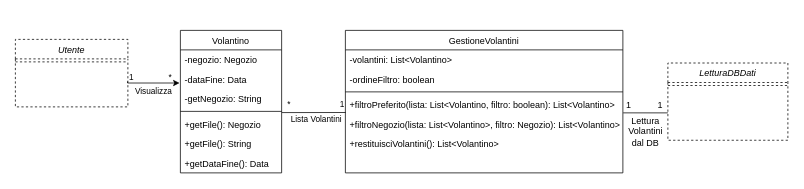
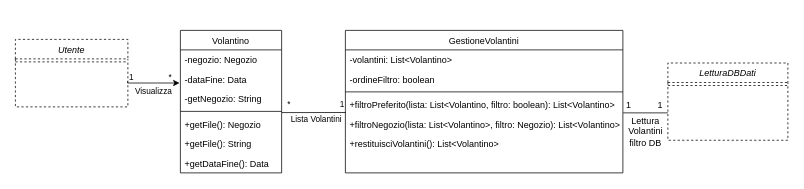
  <mxCell id="0" />
  <mxCell id="1" parent="0" />
  <mxCell id="2" value="Volantino" style="swimlane;fontStyle=0;align=center;verticalAlign=top;childLayout=stackLayout;horizontal=1;startSize=26;horizontalStack=0;resizeParent=1;resizeLast=0;collapsible=1;marginBottom=0;rounded=0;shadow=0;strokeWidth=1;" vertex="1" parent="1"><mxGeometry x="240" y="40" width="135" height="190" as="geometry"><mxRectangle x="-1070" y="-380" width="170" height="26" as="alternateBounds" /></mxGeometry></mxCell>
  <mxCell id="3" value="-negozio: Negozio" style="text;align=left;verticalAlign=top;spacingLeft=4;spacingRight=4;overflow=hidden;rotatable=0;points=[[0,0.5],[1,0.5]];portConstraint=eastwest;" vertex="1" parent="2"><mxGeometry y="26" width="135" height="26" as="geometry" /></mxCell>
  <mxCell id="4" value="-dataFine: Data" style="text;align=left;verticalAlign=top;spacingLeft=4;spacingRight=4;overflow=hidden;rotatable=0;points=[[0,0.5],[1,0.5]];portConstraint=eastwest;rounded=0;shadow=0;html=0;" vertex="1" parent="2"><mxGeometry y="52" width="135" height="26" as="geometry" /></mxCell>
  <mxCell id="5" value="-getNegozio: String" style="text;align=left;verticalAlign=top;spacingLeft=4;spacingRight=4;overflow=hidden;rotatable=0;points=[[0,0.5],[1,0.5]];portConstraint=eastwest;rounded=0;shadow=0;html=0;" vertex="1" parent="2"><mxGeometry y="78" width="135" height="26" as="geometry" /></mxCell>
  <mxCell id="6" value="" style="line;html=1;strokeWidth=1;align=left;verticalAlign=middle;spacingTop=-1;spacingLeft=3;spacingRight=3;rotatable=0;labelPosition=right;points=[];portConstraint=eastwest;" vertex="1" parent="2"><mxGeometry y="104" width="135" height="8" as="geometry" /></mxCell>
  <mxCell id="7" value="+getFile(): Negozio" style="text;align=left;verticalAlign=top;spacingLeft=4;spacingRight=4;overflow=hidden;rotatable=0;points=[[0,0.5],[1,0.5]];portConstraint=eastwest;fontStyle=0" vertex="1" parent="2"><mxGeometry y="112" width="135" height="26" as="geometry" /></mxCell>
  <mxCell id="8" value="+getFile(): String" style="text;align=left;verticalAlign=top;spacingLeft=4;spacingRight=4;overflow=hidden;rotatable=0;points=[[0,0.5],[1,0.5]];portConstraint=eastwest;fontStyle=0" vertex="1" parent="2"><mxGeometry y="138" width="135" height="26" as="geometry" /></mxCell>
  <mxCell id="9" value="+getDataFine(): Data" style="text;align=left;verticalAlign=top;spacingLeft=4;spacingRight=4;overflow=hidden;rotatable=0;points=[[0,0.5],[1,0.5]];portConstraint=eastwest;fontStyle=0" vertex="1" parent="2"><mxGeometry y="164" width="135" height="26" as="geometry" /></mxCell>
  <mxCell id="10" value="GestioneVolantini" style="swimlane;fontStyle=0;align=center;verticalAlign=top;childLayout=stackLayout;horizontal=1;startSize=26;horizontalStack=0;resizeParent=1;resizeLast=0;collapsible=1;marginBottom=0;rounded=0;shadow=0;strokeWidth=1;" vertex="1" parent="1"><mxGeometry x="460" y="40" width="370" height="190" as="geometry"><mxRectangle x="-1290" y="119" width="170" height="26" as="alternateBounds" /></mxGeometry></mxCell>
  <mxCell id="11" value="-volantini: List&lt;Volantino&gt;" style="text;align=left;verticalAlign=top;spacingLeft=4;spacingRight=4;overflow=hidden;rotatable=0;points=[[0,0.5],[1,0.5]];portConstraint=eastwest;" vertex="1" parent="10"><mxGeometry y="26" width="370" height="26" as="geometry" /></mxCell>
  <mxCell id="12" value="-ordineFiltro: boolean" style="text;align=left;verticalAlign=top;spacingLeft=4;spacingRight=4;overflow=hidden;rotatable=0;points=[[0,0.5],[1,0.5]];portConstraint=eastwest;" vertex="1" parent="10"><mxGeometry y="52" width="370" height="26" as="geometry" /></mxCell>
  <mxCell id="13" value="" style="line;html=1;strokeWidth=1;align=left;verticalAlign=middle;spacingTop=-1;spacingLeft=3;spacingRight=3;rotatable=0;labelPosition=right;points=[];portConstraint=eastwest;" vertex="1" parent="10"><mxGeometry y="78" width="370" height="8" as="geometry" /></mxCell>
  <mxCell id="14" value="+filtroPreferito(lista: List&lt;Volantino, filtro: boolean): List&lt;Volantino&gt;" style="text;align=left;verticalAlign=top;spacingLeft=4;spacingRight=4;overflow=hidden;rotatable=0;points=[[0,0.5],[1,0.5]];portConstraint=eastwest;" vertex="1" parent="10"><mxGeometry y="86" width="370" height="26" as="geometry" /></mxCell>
  <mxCell id="15" value="+filtroNegozio(lista: List&lt;Volantino&gt;, filtro: Negozio): List&lt;Volantino&gt;" style="text;align=left;verticalAlign=top;spacingLeft=4;spacingRight=4;overflow=hidden;rotatable=0;points=[[0,0.5],[1,0.5]];portConstraint=eastwest;" vertex="1" parent="10"><mxGeometry y="112" width="370" height="26" as="geometry" /></mxCell>
  <mxCell id="16" value="+restituisciVolantini(): List&lt;Volantino&gt;" style="text;align=left;verticalAlign=top;spacingLeft=4;spacingRight=4;overflow=hidden;rotatable=0;points=[[0,0.5],[1,0.5]];portConstraint=eastwest;" vertex="1" parent="10"><mxGeometry y="138" width="370" height="26" as="geometry" /></mxCell>
  <mxCell id="17" value="Utente" style="swimlane;fontStyle=2;align=center;verticalAlign=top;childLayout=stackLayout;horizontal=1;startSize=26;horizontalStack=0;resizeParent=1;resizeLast=0;collapsible=1;marginBottom=0;rounded=0;shadow=0;strokeWidth=1;dashed=1;" vertex="1" parent="1"><mxGeometry x="20" y="52" width="150" height="90" as="geometry"><mxRectangle x="960" y="120" width="160" height="26" as="alternateBounds" /></mxGeometry></mxCell>
  <mxCell id="18" value="" style="line;html=1;strokeWidth=1;align=left;verticalAlign=middle;spacingTop=-1;spacingLeft=3;spacingRight=3;rotatable=0;labelPosition=right;points=[];portConstraint=eastwest;dashed=1;" vertex="1" parent="17"><mxGeometry y="26" width="150" height="8" as="geometry" /></mxCell>
  <mxCell id="19" value="" style="endArrow=classic;html=1;edgeStyle=orthogonalEdgeStyle;rounded=0;entryX=-0.008;entryY=0.699;entryDx=0;entryDy=0;entryPerimeter=0;" edge="1" parent="17" target="4"><mxGeometry relative="1" as="geometry"><mxPoint x="149.55" y="56" as="sourcePoint" /><mxPoint x="260" y="58" as="targetPoint" /><Array as="points"><mxPoint x="150" y="58" /></Array></mxGeometry></mxCell>
  <mxCell id="20" value="Visualizza" style="edgeLabel;resizable=0;html=1;align=center;verticalAlign=middle;" connectable="0" vertex="1" parent="19"><mxGeometry relative="1" as="geometry"><mxPoint y="10" as="offset" /></mxGeometry></mxCell>
  <mxCell id="21" value="1" style="edgeLabel;resizable=0;html=1;align=left;verticalAlign=bottom;" connectable="0" vertex="1" parent="19"><mxGeometry x="-1" relative="1" as="geometry"><mxPoint y="2" as="offset" /></mxGeometry></mxCell>
  <mxCell id="22" value="*" style="edgeLabel;resizable=0;html=1;align=right;verticalAlign=bottom;" connectable="0" vertex="1" parent="19"><mxGeometry x="1" relative="1" as="geometry"><mxPoint x="-10" as="offset" /></mxGeometry></mxCell>
  <mxCell id="23" value="LetturaDBDati" style="swimlane;fontStyle=2;align=center;verticalAlign=top;childLayout=stackLayout;horizontal=1;startSize=26;horizontalStack=0;resizeParent=1;resizeLast=0;collapsible=1;marginBottom=0;rounded=0;shadow=0;strokeWidth=1;dashed=1;" vertex="1" parent="1"><mxGeometry x="890" y="83.5" width="160" height="103" as="geometry"><mxRectangle x="-670" y="-430" width="160" height="26" as="alternateBounds" /></mxGeometry></mxCell>
  <mxCell id="24" value="" style="line;html=1;strokeWidth=1;align=left;verticalAlign=middle;spacingTop=-1;spacingLeft=3;spacingRight=3;rotatable=0;labelPosition=right;points=[];portConstraint=eastwest;dashed=1;" vertex="1" parent="23"><mxGeometry y="26" width="160" height="8" as="geometry" /></mxCell>
  <mxCell id="25" value="Lista Volantini" style="edgeLabel;resizable=0;html=1;align=center;verticalAlign=middle;" connectable="0" vertex="1" parent="1"><mxGeometry x="410" y="159.996" as="geometry"><mxPoint x="10" y="-1" as="offset" /></mxGeometry></mxCell>
  <mxCell id="26" value="*" style="edgeLabel;resizable=0;html=1;align=left;verticalAlign=bottom;" connectable="0" vertex="1" parent="1"><mxGeometry x="630" y="20" as="geometry"><mxPoint x="-249" y="126" as="offset" /></mxGeometry></mxCell>
  <mxCell id="27" value="1" style="edgeLabel;resizable=0;html=1;align=left;verticalAlign=bottom;" connectable="0" vertex="1" parent="1"><mxGeometry x="700" y="20" as="geometry"><mxPoint x="-249" y="126" as="offset" /></mxGeometry></mxCell>
  <mxCell id="28" value="1" style="text;html=1;strokeColor=none;fillColor=none;align=center;verticalAlign=middle;whiteSpace=wrap;rounded=0;" vertex="1" parent="1"><mxGeometry x="818" y="130" width="40" height="20" as="geometry" /></mxCell>
  <mxCell id="29" value="" style="endArrow=none;html=1;exitX=1.003;exitY=-0.092;exitDx=0;exitDy=0;exitPerimeter=0;entryX=0.001;entryY=0.904;entryDx=0;entryDy=0;entryPerimeter=0;" edge="1" parent="1" source="7" target="14"><mxGeometry width="50" height="50" relative="1" as="geometry"><mxPoint x="530" y="140" as="sourcePoint" /><mxPoint x="480" y="150" as="targetPoint" /></mxGeometry></mxCell>
  <mxCell id="30" value="" style="endArrow=none;html=1;exitX=0.31;exitY=0.999;exitDx=0;exitDy=0;exitPerimeter=0;" edge="1" parent="1" source="28"><mxGeometry width="50" height="50" relative="1" as="geometry"><mxPoint x="700" y="170" as="sourcePoint" /><mxPoint x="890" y="150" as="targetPoint" /></mxGeometry></mxCell>
- <mxCell id="31" value="Lettura&lt;br&gt;Volantini&lt;br&gt;dal DB" style="text;html=1;align=center;verticalAlign=middle;resizable=0;points=[];autosize=1;strokeColor=none;" vertex="1" parent="1"><mxGeometry x="830" y="150" width="60" height="50" as="geometry" /></mxCell>
+ <mxCell id="31" value="Lettura&lt;br&gt;Volantini&lt;br&gt;filtro DB" style="text;html=1;align=center;verticalAlign=middle;resizable=0;points=[];autosize=1;strokeColor=none;" vertex="1" parent="1"><mxGeometry x="830" y="150" width="60" height="50" as="geometry" /></mxCell>
  <mxCell id="32" value="1" style="text;html=1;strokeColor=none;fillColor=none;align=center;verticalAlign=middle;whiteSpace=wrap;rounded=0;" vertex="1" parent="1"><mxGeometry x="800" y="130" width="160" height="20" as="geometry" /></mxCell>
